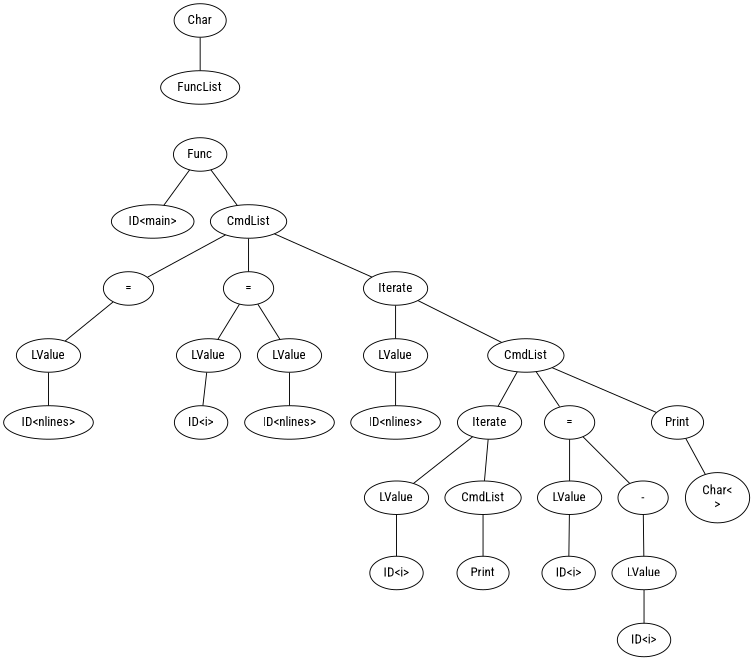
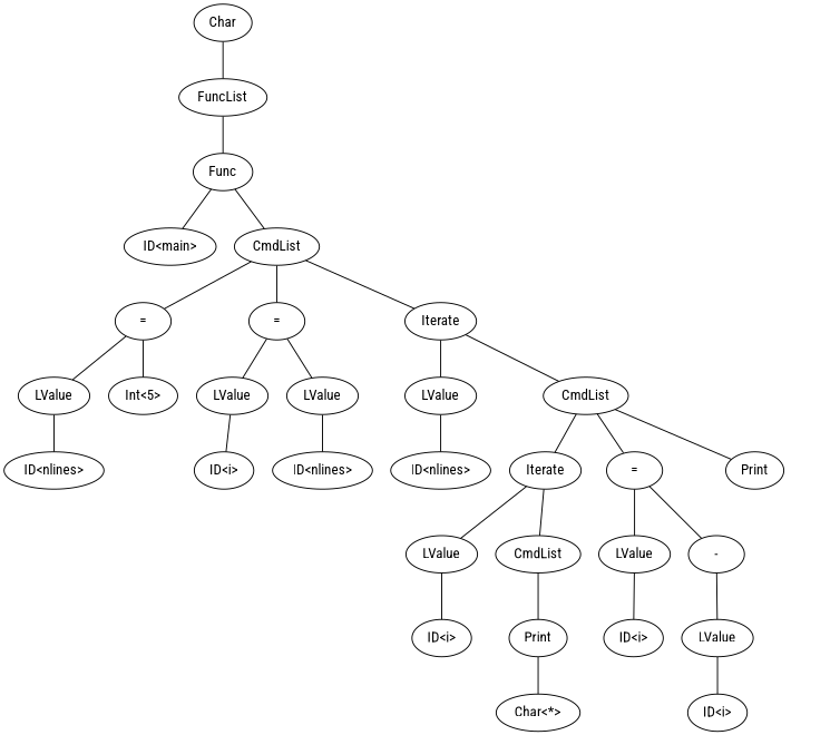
  graph {
    fontname="Roboto Condensed"
    node [fontname="Roboto Condensed"]
    edge [fontname="Roboto Condensed"]
    n1 [label=Char]
    n2 [label=FuncList]
    n3 [label=Func]
    n4 [label="ID<main>"]
    n5 [label=CmdList]
    n6 [label="="]
    n7 [label="="]
    n8 [label=Iterate]
    n9 [label=LValue]
+   n10 [label="Int<5>"]
    n11 [label=LValue]
    n12 [label=LValue]
    n13 [label=LValue]
    n14 [label=CmdList]
    n15 [label="ID<nlines>"]
    n16 [label="ID<i>"]
    n17 [label="ID<nlines>"]
    n18 [label="ID<nlines>"]
    n19 [label=Iterate]
    n20 [label="="]
    n21 [label=Print]
    n22 [label=LValue]
    n23 [label=CmdList]
    n24 [label=LValue]
    n25 [label="-"]
-   n26 [label="Char<\n>"]
    n27 [label="ID<i>"]
    n28 [label=Print]
+   n29 [label="Char<*>"]
    n30 [label="ID<i>"]
    n31 [label=LValue]
    n32 [label="ID<i>"]
    n1 -- n2
+   n2 -- n3
    n3 -- n4
    n3 -- n5
    n5 -- n6
    n5 -- n7
    n5 -- n8
    n6 -- n9
+   n6 -- n10
    n7 -- n11
    n7 -- n12
    n8 -- n13
    n8 -- n14
    n9 -- n15
    n11 -- n16
    n12 -- n17
    n13 -- n18
    n14 -- n19
    n14 -- n20
    n14 -- n21
    n19 -- n22
    n19 -- n23
    n20 -- n24
    n20 -- n25
-   n21 -- n26
    n22 -- n27
    n23 -- n28
    n24 -- n30
    n25 -- n31
+   n28 -- n29
    n31 -- n32
  }
